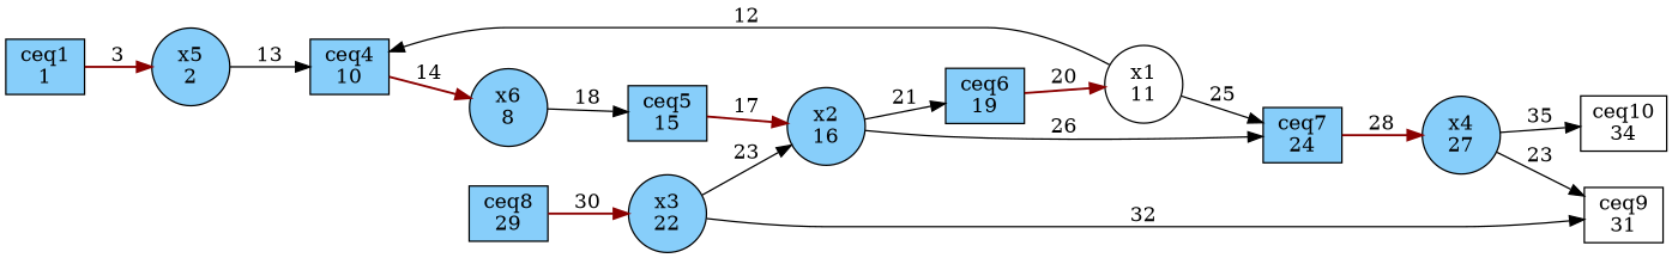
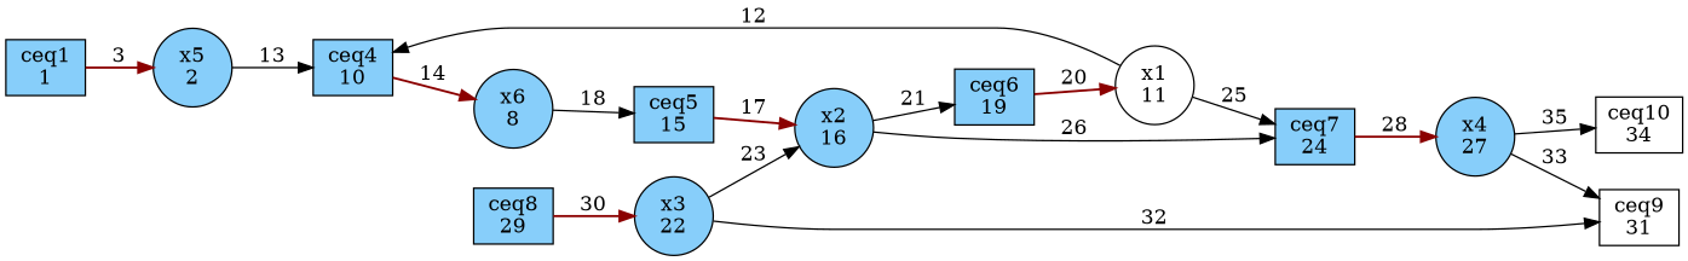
  digraph {
    rankdir=LR
    node [fillcolor=lightskyblue shape=box style=filled]
    edge [penwidth=1]
    n1 [label="ceq1\n1"]
    n2 [label="x5\n2" shape=circle]
    n3 [label="ceq4\n10"]
    n4 [label="x6\n8" shape=circle]
    n5 [label="ceq5\n15"]
    n6 [label="x2\n16" shape=circle]
    n7 [label="ceq6\n19"]
    n8 [label="ceq7\n24"]
    n9 [fillcolor=white label="x1\n11" shape=circle]
    n10 [label="x4\n27" shape=circle]
    n11 [fillcolor=white label="ceq9\n31"]
    n12 [fillcolor=white label="ceq10\n34"]
    n13 [label="ceq8\n29"]
    n14 [label="x3\n22" shape=circle]
    n1 -> n2 [color=red4 label=3 penwidth=1.5]
    n2 -> n3 [label=13]
    n3 -> n4 [color=red4 label=14 penwidth=1.5]
    n4 -> n5 [label=18]
    n5 -> n6 [color=red4 label=17 penwidth=1.5]
    n6 -> n7 [label=21]
    n6 -> n8 [label=26]
    n7 -> n9 [color=red4 label=20 penwidth=1.5]
    n8 -> n10 [color=red4 label=28 penwidth=1.5]
    n9 -> n3 [label=12]
    n9 -> n8 [label=25]
-   n10 -> n11 [label=23]
+   n10 -> n11 [label=33]
    n10 -> n12 [label=35]
    n13 -> n14 [color=red4 label=30 penwidth=1.5]
    n14 -> n6 [label=23]
    n14 -> n11 [label=32]
  }
